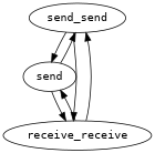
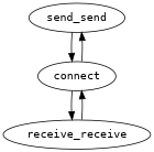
  digraph {
    fontname="DejaVu Sans Mono"
    node [fontname="DejaVu Sans Mono"]
    edge [fontname="DejaVu Sans Mono"]
    n1 [label=send_send]
-   connect [label=send]
+   connect
    n3 [label=receive_receive]
    n1 -> connect
-   n1 -> n3
    connect -> n1
    connect -> n3
-   n3 -> n1
    n3 -> connect
  }
